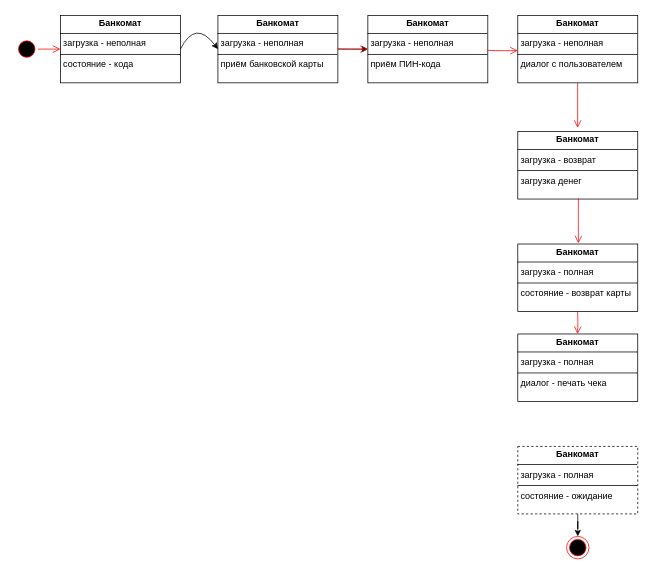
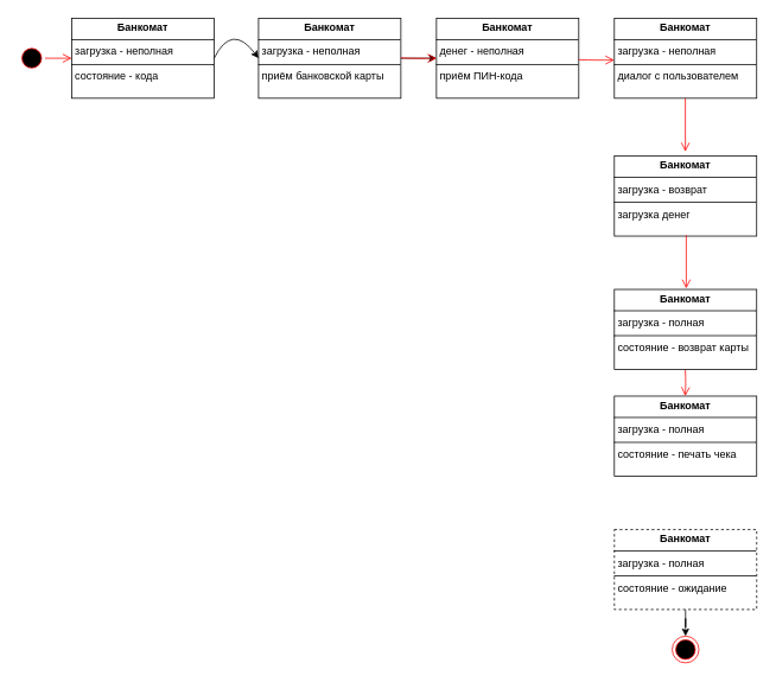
  <mxCell id="0" />
  <mxCell id="1" parent="0" />
  <mxCell id="2" value="" style="ellipse;html=1;shape=startState;fillColor=#000000;strokeColor=#ff0000;rounded=1;shadow=0;comic=0;labelBackgroundColor=none;fontFamily=Verdana;fontSize=12;fontColor=#000000;align=center;direction=south;" parent="1" vertex="1"><mxGeometry x="20" y="50" width="30" height="30" as="geometry" /></mxCell>
  <mxCell id="3" style="edgeStyle=orthogonalEdgeStyle;html=1;labelBackgroundColor=none;endArrow=open;endSize=8;strokeColor=#ff0000;fontFamily=Verdana;fontSize=12;align=left;entryX=0;entryY=0.5;entryDx=0;entryDy=0;" parent="1" source="2" target="4" edge="1"><mxGeometry relative="1" as="geometry"><mxPoint x="130" y="65" as="targetPoint" /></mxGeometry></mxCell>
  <mxCell id="4" value="&lt;p style=&quot;margin:0px;margin-top:4px;text-align:center;&quot;&gt;&lt;b&gt;Банкомат&lt;/b&gt;&lt;/p&gt;&lt;hr size=&quot;1&quot; style=&quot;border-style:solid;&quot;&gt;&lt;p style=&quot;margin:0px;margin-left:4px;&quot;&gt;загрузка - неполная&lt;/p&gt;&lt;hr size=&quot;1&quot; style=&quot;border-style:solid;&quot;&gt;&lt;p style=&quot;margin:0px;margin-left:4px;&quot;&gt;состояние - кода&lt;/p&gt;" style="verticalAlign=top;align=left;overflow=fill;html=1;whiteSpace=wrap;" vertex="1" parent="1"><mxGeometry x="80" y="20" width="160" height="90" as="geometry" /></mxCell>
  <mxCell id="5" value="" style="edgeStyle=orthogonalEdgeStyle;rounded=0;orthogonalLoop=1;jettySize=auto;html=1;" edge="1" parent="1" source="6" target="8"><mxGeometry relative="1" as="geometry" /></mxCell>
  <mxCell id="6" value="&lt;p style=&quot;margin:0px;margin-top:4px;text-align:center;&quot;&gt;&lt;b&gt;Банкомат&lt;/b&gt;&lt;/p&gt;&lt;hr size=&quot;1&quot; style=&quot;border-style:solid;&quot;&gt;&lt;p style=&quot;margin:0px;margin-left:4px;&quot;&gt;загрузка - неполная&lt;/p&gt;&lt;hr size=&quot;1&quot; style=&quot;border-style:solid;&quot;&gt;&lt;p style=&quot;margin:0px;margin-left:4px;&quot;&gt;приём банковской карты&lt;/p&gt;" style="verticalAlign=top;align=left;overflow=fill;html=1;whiteSpace=wrap;" vertex="1" parent="1"><mxGeometry x="290" y="20" width="160" height="90" as="geometry" /></mxCell>
  <mxCell id="7" style="edgeStyle=orthogonalEdgeStyle;html=1;labelBackgroundColor=none;endArrow=open;endSize=8;strokeColor=#ff0000;fontFamily=Verdana;fontSize=12;align=left;" edge="1" parent="1"><mxGeometry relative="1" as="geometry"><mxPoint x="450" y="64.68" as="sourcePoint" /><mxPoint x="490" y="65" as="targetPoint" /></mxGeometry></mxCell>
- <mxCell id="8" value="&lt;p style=&quot;margin:0px;margin-top:4px;text-align:center;&quot;&gt;&lt;b&gt;Банкомат&lt;/b&gt;&lt;/p&gt;&lt;hr size=&quot;1&quot; style=&quot;border-style:solid;&quot;&gt;&lt;p style=&quot;margin:0px;margin-left:4px;&quot;&gt;загрузка - неполная&lt;/p&gt;&lt;hr size=&quot;1&quot; style=&quot;border-style:solid;&quot;&gt;&lt;p style=&quot;margin:0px;margin-left:4px;&quot;&gt;приём ПИН-кода&lt;/p&gt;" style="verticalAlign=top;align=left;overflow=fill;html=1;whiteSpace=wrap;" vertex="1" parent="1"><mxGeometry x="490" y="20" width="160" height="90" as="geometry" /></mxCell>
+ <mxCell id="8" value="&lt;p style=&quot;margin:0px;margin-top:4px;text-align:center;&quot;&gt;&lt;b&gt;Банкомат&lt;/b&gt;&lt;/p&gt;&lt;hr size=&quot;1&quot; style=&quot;border-style:solid;&quot;&gt;&lt;p style=&quot;margin:0px;margin-left:4px;&quot;&gt;денег - неполная&lt;/p&gt;&lt;hr size=&quot;1&quot; style=&quot;border-style:solid;&quot;&gt;&lt;p style=&quot;margin:0px;margin-left:4px;&quot;&gt;приём ПИН-кода&lt;/p&gt;" style="verticalAlign=top;align=left;overflow=fill;html=1;whiteSpace=wrap;" vertex="1" parent="1"><mxGeometry x="490" y="20" width="160" height="90" as="geometry" /></mxCell>
  <mxCell id="9" style="edgeStyle=orthogonalEdgeStyle;html=1;labelBackgroundColor=none;endArrow=open;endSize=8;strokeColor=#ff0000;fontFamily=Verdana;fontSize=12;align=left;" edge="1" parent="1"><mxGeometry relative="1" as="geometry"><mxPoint x="650" y="66.68" as="sourcePoint" /><mxPoint x="690" y="67" as="targetPoint" /></mxGeometry></mxCell>
  <mxCell id="10" value="&lt;p style=&quot;margin:0px;margin-top:4px;text-align:center;&quot;&gt;&lt;b&gt;Банкомат&lt;/b&gt;&lt;/p&gt;&lt;hr size=&quot;1&quot; style=&quot;border-style:solid;&quot;&gt;&lt;p style=&quot;margin:0px;margin-left:4px;&quot;&gt;загрузка - неполная&lt;/p&gt;&lt;hr size=&quot;1&quot; style=&quot;border-style:solid;&quot;&gt;&lt;p style=&quot;margin:0px;margin-left:4px;&quot;&gt;диалог с пользователем&lt;/p&gt;" style="verticalAlign=top;align=left;overflow=fill;html=1;whiteSpace=wrap;" vertex="1" parent="1"><mxGeometry x="690" y="20" width="160" height="90" as="geometry" /></mxCell>
  <mxCell id="11" style="edgeStyle=orthogonalEdgeStyle;html=1;labelBackgroundColor=none;endArrow=open;endSize=8;strokeColor=#ff0000;fontFamily=Verdana;fontSize=12;align=left;" edge="1" parent="1"><mxGeometry relative="1" as="geometry"><mxPoint x="769.8" y="110" as="sourcePoint" /><mxPoint x="769.8" y="170" as="targetPoint" /></mxGeometry></mxCell>
  <mxCell id="12" value="&lt;p style=&quot;margin:0px;margin-top:4px;text-align:center;&quot;&gt;&lt;b&gt;Банкомат&lt;/b&gt;&lt;/p&gt;&lt;hr size=&quot;1&quot; style=&quot;border-style:solid;&quot;&gt;&lt;p style=&quot;margin:0px;margin-left:4px;&quot;&gt;загрузка - возврат&lt;/p&gt;&lt;hr size=&quot;1&quot; style=&quot;border-style:solid;&quot;&gt;&lt;p style=&quot;margin:0px;margin-left:4px;&quot;&gt;загрузка денег&lt;/p&gt;" style="verticalAlign=top;align=left;overflow=fill;html=1;whiteSpace=wrap;" vertex="1" parent="1"><mxGeometry x="690" y="175" width="160" height="90" as="geometry" /></mxCell>
  <mxCell id="13" style="edgeStyle=orthogonalEdgeStyle;html=1;labelBackgroundColor=none;endArrow=open;endSize=8;strokeColor=#ff0000;fontFamily=Verdana;fontSize=12;align=left;" edge="1" parent="1"><mxGeometry relative="1" as="geometry"><mxPoint x="770.8" y="264" as="sourcePoint" /><mxPoint x="770.8" y="324" as="targetPoint" /></mxGeometry></mxCell>
  <mxCell id="14" value="" style="edgeStyle=orthogonalEdgeStyle;rounded=0;orthogonalLoop=1;jettySize=auto;html=1;" edge="1" parent="1" source="15" target="16"><mxGeometry relative="1" as="geometry" /></mxCell>
  <mxCell id="15" value="&lt;p style=&quot;margin:0px;margin-top:4px;text-align:center;&quot;&gt;&lt;b&gt;Банкомат&lt;/b&gt;&lt;/p&gt;&lt;hr size=&quot;1&quot; style=&quot;border-style:solid;&quot;&gt;&lt;p style=&quot;margin:0px;margin-left:4px;&quot;&gt;загрузка - полная&lt;/p&gt;&lt;hr size=&quot;1&quot; style=&quot;border-style:solid;&quot;&gt;&lt;p style=&quot;margin:0px;margin-left:4px;&quot;&gt;состояние - ожидание&lt;/p&gt;" style="verticalAlign=top;align=left;overflow=fill;html=1;whiteSpace=wrap;dashed=1;" vertex="1" parent="1"><mxGeometry x="690" y="595" width="160" height="90" as="geometry" /></mxCell>
  <mxCell id="16" value="" style="ellipse;html=1;shape=endState;fillColor=#000000;strokeColor=#ff0000;" vertex="1" parent="1"><mxGeometry x="755" y="715" width="30" height="30" as="geometry" /></mxCell>
  <mxCell id="17" style="edgeStyle=orthogonalEdgeStyle;html=1;labelBackgroundColor=none;endArrow=open;endSize=8;strokeColor=#ff0000;fontFamily=Verdana;fontSize=12;align=left;" edge="1" parent="1"><mxGeometry relative="1" as="geometry"><mxPoint x="769.78" y="415" as="sourcePoint" /><mxPoint x="769.58" y="445" as="targetPoint" /></mxGeometry></mxCell>
  <mxCell id="18" value="&lt;p style=&quot;margin:0px;margin-top:4px;text-align:center;&quot;&gt;&lt;b&gt;Банкомат&lt;/b&gt;&lt;/p&gt;&lt;hr size=&quot;1&quot; style=&quot;border-style:solid;&quot;&gt;&lt;p style=&quot;margin:0px;margin-left:4px;&quot;&gt;загрузка - полная&lt;/p&gt;&lt;hr size=&quot;1&quot; style=&quot;border-style:solid;&quot;&gt;&lt;p style=&quot;margin:0px;margin-left:4px;&quot;&gt;состояние - возврат карты&lt;/p&gt;" style="verticalAlign=top;align=left;overflow=fill;html=1;whiteSpace=wrap;" vertex="1" parent="1"><mxGeometry x="690" y="325" width="160" height="90" as="geometry" /></mxCell>
- <mxCell id="19" value="&lt;p style=&quot;margin:0px;margin-top:4px;text-align:center;&quot;&gt;&lt;b&gt;Банкомат&lt;/b&gt;&lt;/p&gt;&lt;hr size=&quot;1&quot; style=&quot;border-style:solid;&quot;&gt;&lt;p style=&quot;margin:0px;margin-left:4px;&quot;&gt;загрузка - полная&lt;/p&gt;&lt;hr size=&quot;1&quot; style=&quot;border-style:solid;&quot;&gt;&lt;p style=&quot;margin:0px;margin-left:4px;&quot;&gt;диалог - печать чека&lt;/p&gt;" style="verticalAlign=top;align=left;overflow=fill;html=1;whiteSpace=wrap;" vertex="1" parent="1"><mxGeometry x="690" y="445" width="160" height="90" as="geometry" /></mxCell>
+ <mxCell id="19" value="&lt;p style=&quot;margin:0px;margin-top:4px;text-align:center;&quot;&gt;&lt;b&gt;Банкомат&lt;/b&gt;&lt;/p&gt;&lt;hr size=&quot;1&quot; style=&quot;border-style:solid;&quot;&gt;&lt;p style=&quot;margin:0px;margin-left:4px;&quot;&gt;загрузка - полная&lt;/p&gt;&lt;hr size=&quot;1&quot; style=&quot;border-style:solid;&quot;&gt;&lt;p style=&quot;margin:0px;margin-left:4px;&quot;&gt;состояние - печать чека&lt;/p&gt;" style="verticalAlign=top;align=left;overflow=fill;html=1;whiteSpace=wrap;" vertex="1" parent="1"><mxGeometry x="690" y="445" width="160" height="90" as="geometry" /></mxCell>
  <mxCell id="20" value="" style="curved=1;endArrow=classic;html=1;rounded=0;" edge="1" parent="1"><mxGeometry width="50" height="50" relative="1" as="geometry"><mxPoint x="240" y="65" as="sourcePoint" /><mxPoint x="290" y="65" as="targetPoint" /><Array as="points"><mxPoint x="260" y="25" /><mxPoint x="290" y="65" /></Array></mxGeometry></mxCell>
